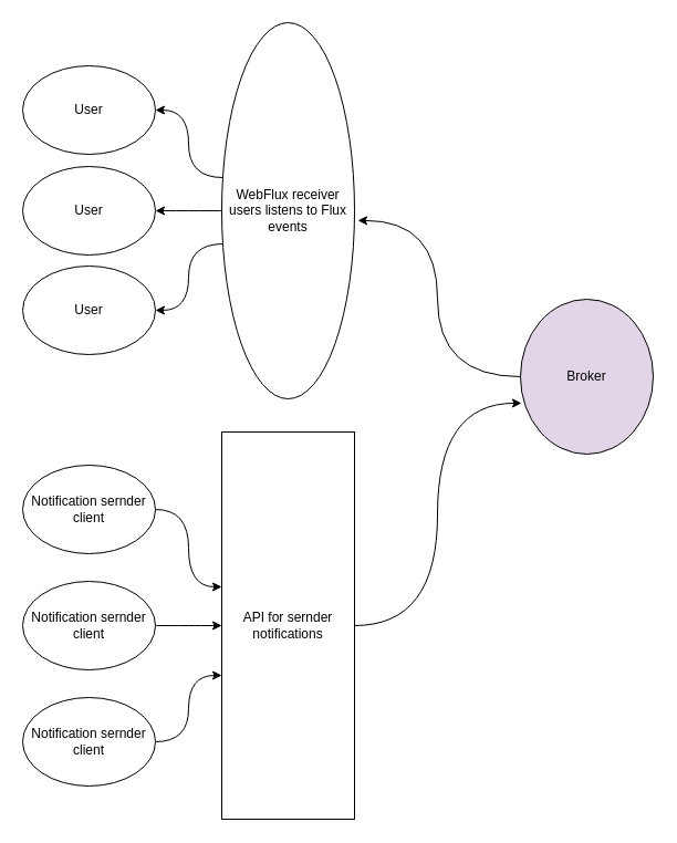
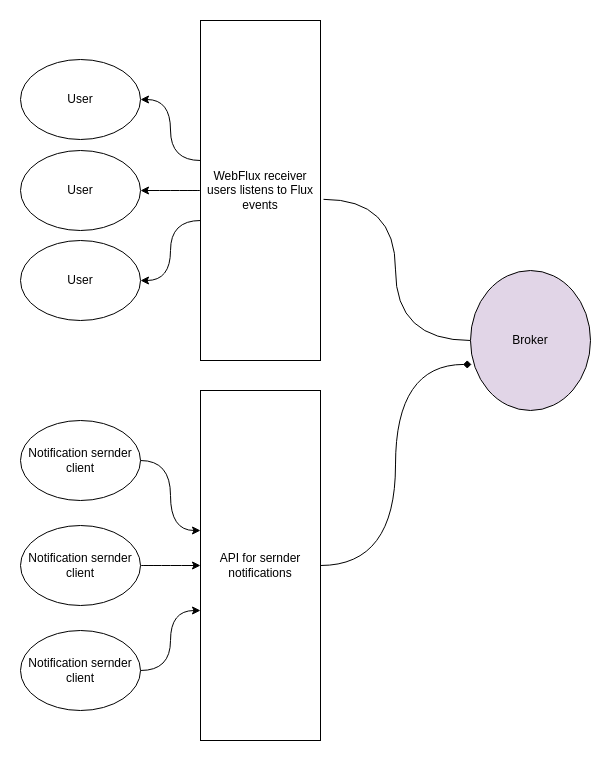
  <mxCell id="0" />
  <mxCell id="1" parent="0" />
  <mxCell id="2" value="User" style="ellipse;whiteSpace=wrap;html=1;" vertex="1" parent="1"><mxGeometry x="20" y="59" width="120" height="80" as="geometry" /></mxCell>
  <mxCell id="3" style="edgeStyle=orthogonalEdgeStyle;curved=1;rounded=0;orthogonalLoop=1;jettySize=auto;html=1;entryX=1;entryY=0.5;entryDx=0;entryDy=0;" edge="1" parent="1" source="6" target="2"><mxGeometry relative="1" as="geometry"><Array as="points"><mxPoint x="170" y="160" /><mxPoint x="170" y="99" /></Array></mxGeometry></mxCell>
  <mxCell id="4" style="edgeStyle=orthogonalEdgeStyle;curved=1;rounded=0;orthogonalLoop=1;jettySize=auto;html=1;entryX=1;entryY=0.5;entryDx=0;entryDy=0;" edge="1" parent="1" source="6" target="7"><mxGeometry relative="1" as="geometry" /></mxCell>
  <mxCell id="5" style="edgeStyle=orthogonalEdgeStyle;curved=1;rounded=0;orthogonalLoop=1;jettySize=auto;html=1;entryX=1;entryY=0.5;entryDx=0;entryDy=0;" edge="1" parent="1" source="6" target="8"><mxGeometry relative="1" as="geometry"><Array as="points"><mxPoint x="170" y="220" /><mxPoint x="170" y="280" /></Array></mxGeometry></mxCell>
- <mxCell id="6" value="WebFlux receiver&lt;br&gt;users listens to Flux events" style="ellipse;whiteSpace=wrap;html=1;" vertex="1" parent="1"><mxGeometry x="200" y="20" width="120" height="340" as="geometry" /></mxCell>
+ <mxCell id="6" value="WebFlux receiver&lt;br&gt;users listens to Flux events" style="rounded=0;whiteSpace=wrap;html=1;" vertex="1" parent="1"><mxGeometry x="200" y="20" width="120" height="340" as="geometry" /></mxCell>
  <mxCell id="7" value="User" style="ellipse;whiteSpace=wrap;html=1;" vertex="1" parent="1"><mxGeometry x="20" y="150" width="120" height="80" as="geometry" /></mxCell>
  <mxCell id="8" value="User" style="ellipse;whiteSpace=wrap;html=1;" vertex="1" parent="1"><mxGeometry x="20" y="240" width="120" height="80" as="geometry" /></mxCell>
- <mxCell id="9" style="edgeStyle=orthogonalEdgeStyle;curved=1;rounded=0;orthogonalLoop=1;jettySize=auto;html=1;entryX=1.025;entryY=0.526;entryDx=0;entryDy=0;entryPerimeter=0;" edge="1" parent="1" source="10" target="6"><mxGeometry relative="1" as="geometry" /></mxCell>
+ <mxCell id="9" style="edgeStyle=orthogonalEdgeStyle;curved=1;rounded=0;orthogonalLoop=1;jettySize=auto;html=1;entryX=1.025;entryY=0.526;entryDx=0;entryDy=0;entryPerimeter=0;endArrow=none;" edge="1" parent="1" source="10" target="6"><mxGeometry relative="1" as="geometry" /></mxCell>
  <mxCell id="10" value="Broker" style="ellipse;whiteSpace=wrap;html=1;fillColor=#e1d5e7;" vertex="1" parent="1"><mxGeometry x="470" y="270" width="120" height="140" as="geometry" /></mxCell>
- <mxCell id="11" style="edgeStyle=orthogonalEdgeStyle;curved=1;rounded=0;orthogonalLoop=1;jettySize=auto;html=1;entryX=0.008;entryY=0.671;entryDx=0;entryDy=0;entryPerimeter=0;" edge="1" parent="1" source="12" target="10"><mxGeometry relative="1" as="geometry" /></mxCell>
+ <mxCell id="11" style="edgeStyle=orthogonalEdgeStyle;curved=1;rounded=0;orthogonalLoop=1;jettySize=auto;html=1;entryX=0.008;entryY=0.671;entryDx=0;entryDy=0;entryPerimeter=0;endArrow=diamond;" edge="1" parent="1" source="12" target="10"><mxGeometry relative="1" as="geometry" /></mxCell>
  <mxCell id="12" value="API for sernder notifications" style="rounded=0;whiteSpace=wrap;html=1;" vertex="1" parent="1"><mxGeometry x="200" y="390" width="120" height="350" as="geometry" /></mxCell>
  <mxCell id="13" value="" style="edgeStyle=orthogonalEdgeStyle;curved=1;rounded=0;orthogonalLoop=1;jettySize=auto;html=1;" edge="1" parent="1" source="14" target="12"><mxGeometry relative="1" as="geometry"><Array as="points"><mxPoint x="170" y="460" /><mxPoint x="170" y="530" /></Array></mxGeometry></mxCell>
  <mxCell id="14" value="Notification sernder client" style="ellipse;whiteSpace=wrap;html=1;" vertex="1" parent="1"><mxGeometry x="20" y="420" width="120" height="80" as="geometry" /></mxCell>
  <mxCell id="15" value="" style="edgeStyle=orthogonalEdgeStyle;curved=1;rounded=0;orthogonalLoop=1;jettySize=auto;html=1;" edge="1" parent="1" source="16" target="12"><mxGeometry relative="1" as="geometry" /></mxCell>
  <mxCell id="16" value="Notification sernder client" style="ellipse;whiteSpace=wrap;html=1;" vertex="1" parent="1"><mxGeometry x="20" y="525" width="120" height="80" as="geometry" /></mxCell>
  <mxCell id="17" value="" style="edgeStyle=orthogonalEdgeStyle;curved=1;rounded=0;orthogonalLoop=1;jettySize=auto;html=1;" edge="1" parent="1" source="18" target="12"><mxGeometry relative="1" as="geometry"><Array as="points"><mxPoint x="170" y="670" /><mxPoint x="170" y="610" /></Array></mxGeometry></mxCell>
  <mxCell id="18" value="Notification sernder client" style="ellipse;whiteSpace=wrap;html=1;" vertex="1" parent="1"><mxGeometry x="20" y="630" width="120" height="80" as="geometry" /></mxCell>
